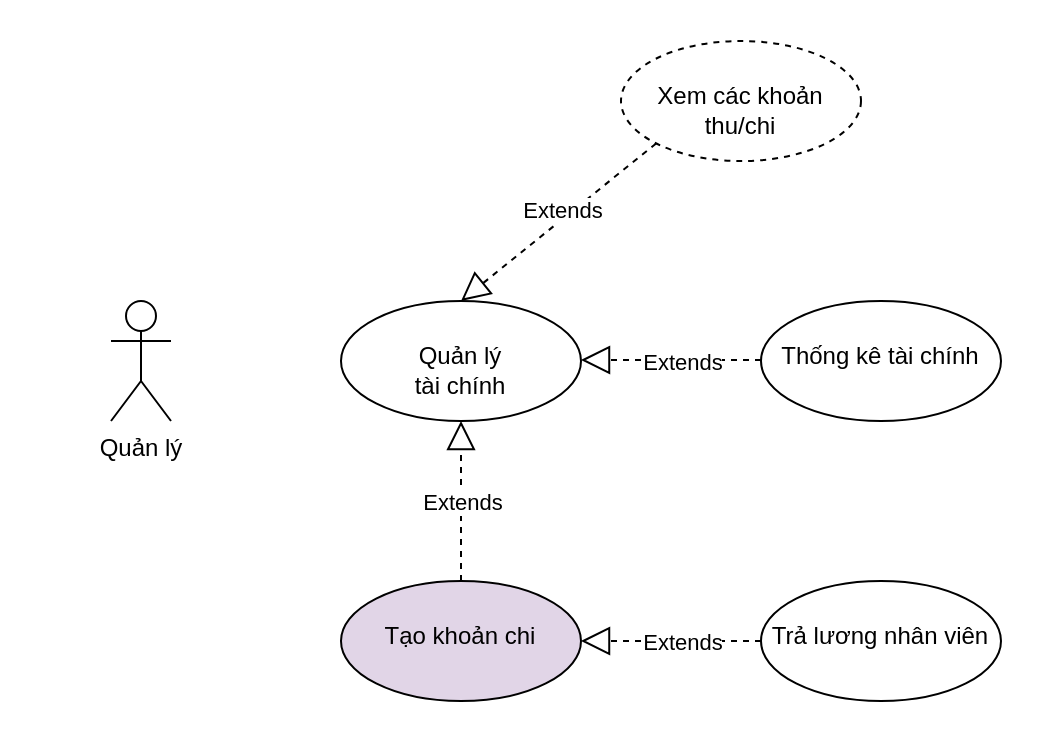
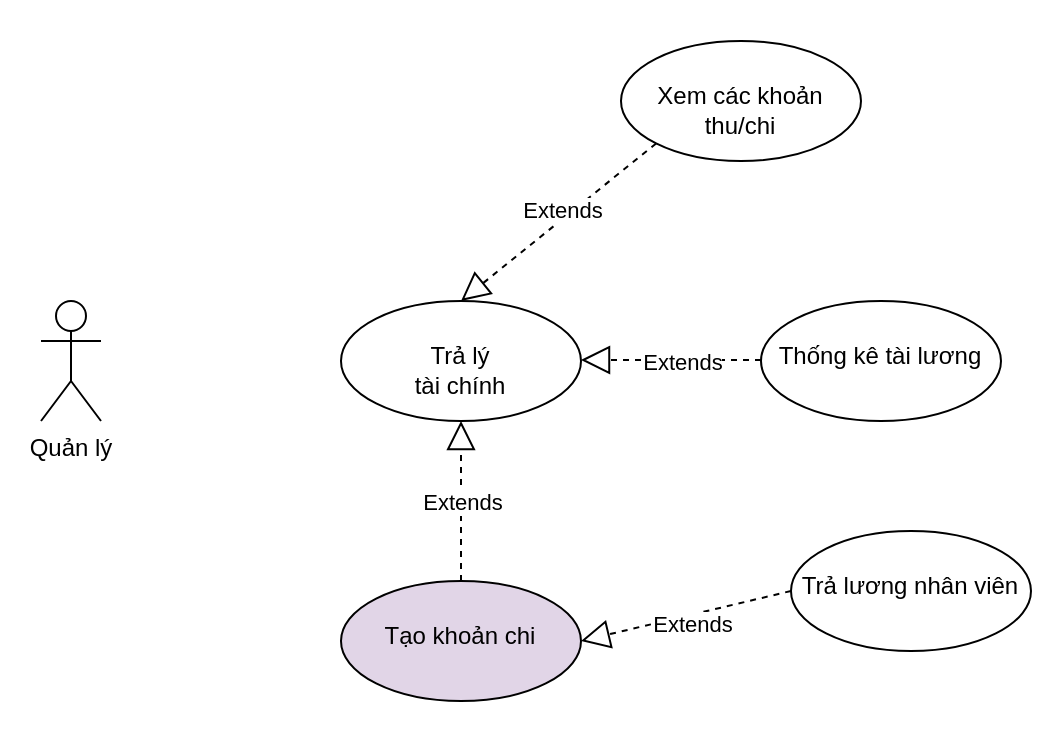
  <mxCell id="0" />
  <mxCell id="1" parent="0" />
- <mxCell id="2" value="Quản lý" style="shape=umlActor;verticalLabelPosition=bottom;verticalAlign=top;html=1;outlineConnect=0;" parent="1" vertex="1"><mxGeometry x="55" y="150" width="30" height="60" as="geometry" /></mxCell>
- <mxCell id="3" value="&lt;br&gt;Quản lý&lt;br&gt;tài chính" style="ellipse;whiteSpace=wrap;html=1;verticalAlign=top;" parent="1" vertex="1"><mxGeometry x="170" y="150" width="120" height="60" as="geometry" /></mxCell>
+ <mxCell id="2" value="Quản lý" style="shape=umlActor;verticalLabelPosition=bottom;verticalAlign=top;html=1;outlineConnect=0;" parent="1" vertex="1"><mxGeometry x="20" y="150" width="30" height="60" as="geometry" /></mxCell>
+ <mxCell id="3" value="&lt;br&gt;Trả lý&lt;br&gt;tài chính" style="ellipse;whiteSpace=wrap;html=1;verticalAlign=top;" parent="1" vertex="1"><mxGeometry x="170" y="150" width="120" height="60" as="geometry" /></mxCell>
  <mxCell id="4" value="&lt;br&gt;Tạo khoản chi" style="ellipse;whiteSpace=wrap;html=1;verticalAlign=top;fillColor=#e1d5e7;" parent="1" vertex="1"><mxGeometry x="170" y="290" width="120" height="60" as="geometry" /></mxCell>
- <mxCell id="5" value="&lt;br&gt;Xem các khoản thu/chi" style="ellipse;whiteSpace=wrap;html=1;verticalAlign=top;dashed=1;" parent="1" vertex="1"><mxGeometry x="310" y="20" width="120" height="60" as="geometry" /></mxCell>
- <mxCell id="6" value="&lt;br&gt;Trả lương nhân viên" style="ellipse;whiteSpace=wrap;html=1;verticalAlign=top;" parent="1" vertex="1"><mxGeometry x="380" y="290" width="120" height="60" as="geometry" /></mxCell>
+ <mxCell id="5" value="&lt;br&gt;Xem các khoản thu/chi" style="ellipse;whiteSpace=wrap;html=1;verticalAlign=top;" parent="1" vertex="1"><mxGeometry x="310" y="20" width="120" height="60" as="geometry" /></mxCell>
+ <mxCell id="6" value="&lt;br&gt;Trả lương nhân viên" style="ellipse;whiteSpace=wrap;html=1;verticalAlign=top;" parent="1" vertex="1"><mxGeometry x="395" y="265" width="120" height="60" as="geometry" /></mxCell>
  <mxCell id="7" value="" style="endArrow=block;dashed=1;endFill=0;endSize=12;html=1;rounded=0;exitX=0;exitY=1;exitDx=0;exitDy=0;entryX=0.5;entryY=0;entryDx=0;entryDy=0;" parent="1" source="5" target="3" edge="1"><mxGeometry width="160" relative="1" as="geometry"><mxPoint x="130" y="240" as="sourcePoint" /><mxPoint x="290" y="240" as="targetPoint" /></mxGeometry></mxCell>
  <mxCell id="8" value="Extends" style="edgeLabel;html=1;align=center;verticalAlign=middle;resizable=0;points=[];" parent="7" vertex="1" connectable="0"><mxGeometry x="0.351" y="3" relative="1" as="geometry"><mxPoint x="17" y="-22" as="offset" /></mxGeometry></mxCell>
  <mxCell id="9" value="" style="endArrow=block;dashed=1;endFill=0;endSize=12;html=1;rounded=0;entryX=1;entryY=0.5;entryDx=0;entryDy=0;exitX=0;exitY=0.5;exitDx=0;exitDy=0;" parent="1" source="6" target="4" edge="1"><mxGeometry width="160" relative="1" as="geometry"><mxPoint x="400" y="320" as="sourcePoint" /><mxPoint x="282.426" y="267.577" as="targetPoint" /></mxGeometry></mxCell>
  <mxCell id="10" value="Extends" style="edgeLabel;html=1;align=center;verticalAlign=middle;resizable=0;points=[];" parent="9" vertex="1" connectable="0"><mxGeometry x="0.351" y="3" relative="1" as="geometry"><mxPoint x="21" y="-3" as="offset" /></mxGeometry></mxCell>
  <mxCell id="11" value="" style="endArrow=block;dashed=1;endFill=0;endSize=12;html=1;rounded=0;exitX=0.5;exitY=0;exitDx=0;exitDy=0;entryX=0.5;entryY=1;entryDx=0;entryDy=0;" parent="1" source="4" edge="1" target="3"><mxGeometry width="160" relative="1" as="geometry"><mxPoint x="367.574" y="61.213" as="sourcePoint" /><mxPoint x="292.426" y="178.787" as="targetPoint" /></mxGeometry></mxCell>
  <mxCell id="12" value="Extends" style="edgeLabel;html=1;align=center;verticalAlign=middle;resizable=0;points=[];" parent="11" vertex="1" connectable="0"><mxGeometry x="0.351" y="3" relative="1" as="geometry"><mxPoint x="3" y="14" as="offset" /></mxGeometry></mxCell>
- <mxCell id="13" value="&lt;br&gt;Thống kê tài chính" style="ellipse;whiteSpace=wrap;html=1;verticalAlign=top;" vertex="1" parent="1"><mxGeometry x="380" y="150" width="120" height="60" as="geometry" /></mxCell>
+ <mxCell id="13" value="&lt;br&gt;Thống kê tài lương" style="ellipse;whiteSpace=wrap;html=1;verticalAlign=top;" vertex="1" parent="1"><mxGeometry x="380" y="150" width="120" height="60" as="geometry" /></mxCell>
  <mxCell id="14" value="" style="endArrow=block;dashed=1;endFill=0;endSize=12;html=1;rounded=0;entryX=1;entryY=0.5;entryDx=0;entryDy=0;exitX=0;exitY=0.5;exitDx=0;exitDy=0;" edge="1" parent="1"><mxGeometry width="160" relative="1" as="geometry"><mxPoint x="380" y="179.5" as="sourcePoint" /><mxPoint x="290" y="179.5" as="targetPoint" /></mxGeometry></mxCell>
  <mxCell id="15" value="Extends" style="edgeLabel;html=1;align=center;verticalAlign=middle;resizable=0;points=[];" vertex="1" connectable="0" parent="14"><mxGeometry x="0.351" y="3" relative="1" as="geometry"><mxPoint x="21" y="-2" as="offset" /></mxGeometry></mxCell>
